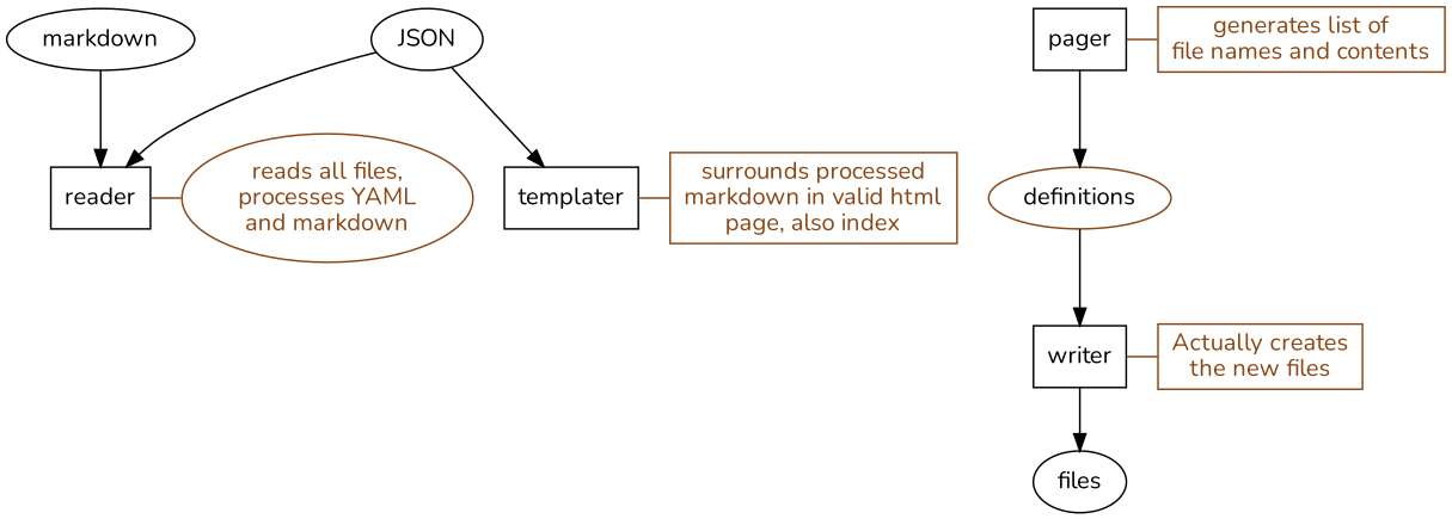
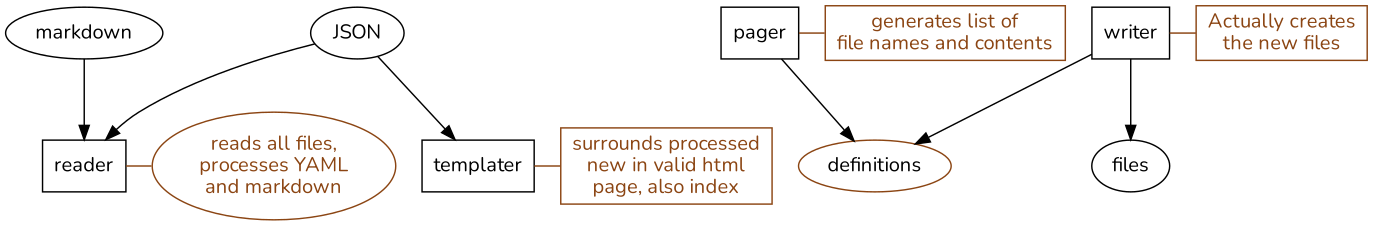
  digraph {
    fontname=Nunito
    rankdir=TB
    node [fontname=Nunito shape=box]
    edge [fontname=Nunito]
    reader
    n2 [color=chocolate4 fontcolor=chocolate4 label="reads all files,\nprocesses YAML\nand markdown" shape=ellipse]
    templater
-   n4 [color=chocolate4 fontcolor=chocolate4 label="surrounds processed\nmarkdown in valid html\npage, also index"]
+   n4 [color=chocolate4 fontcolor=chocolate4 label="surrounds processed\nnew in valid html\npage, also index"]
    pager
    n6 [color=chocolate4 fontcolor=chocolate4 label="generates list of\nfile names and contents"]
    writer
    n8 [color=chocolate4 fontcolor=chocolate4 label="Actually creates\nthe new files"]
    definitions [color=chocolate4 shape=""]
    files [shape=""]
    markdown [shape=""]
    JSON [shape=""]
    subgraph sub_1 {
      rank=same
      reader
      n2
    }
    subgraph sub_2 {
      rank=same
      templater
      n4
    }
    subgraph sub_3 {
      rank=same
      pager
      n6
    }
    subgraph sub_4 {
      rank=same
      writer
      n8
    }
    reader -> n2 [arrowhead=none color=chocolate4]
    templater -> n4 [arrowhead=none color=chocolate4]
    pager -> n6 [arrowhead=none color=chocolate4]
    pager -> definitions
    writer -> n8 [arrowhead=none color=chocolate4]
    writer -> files
-   definitions -> writer
+   writer -> definitions
    markdown -> reader
    JSON -> reader
    JSON -> templater
  }
